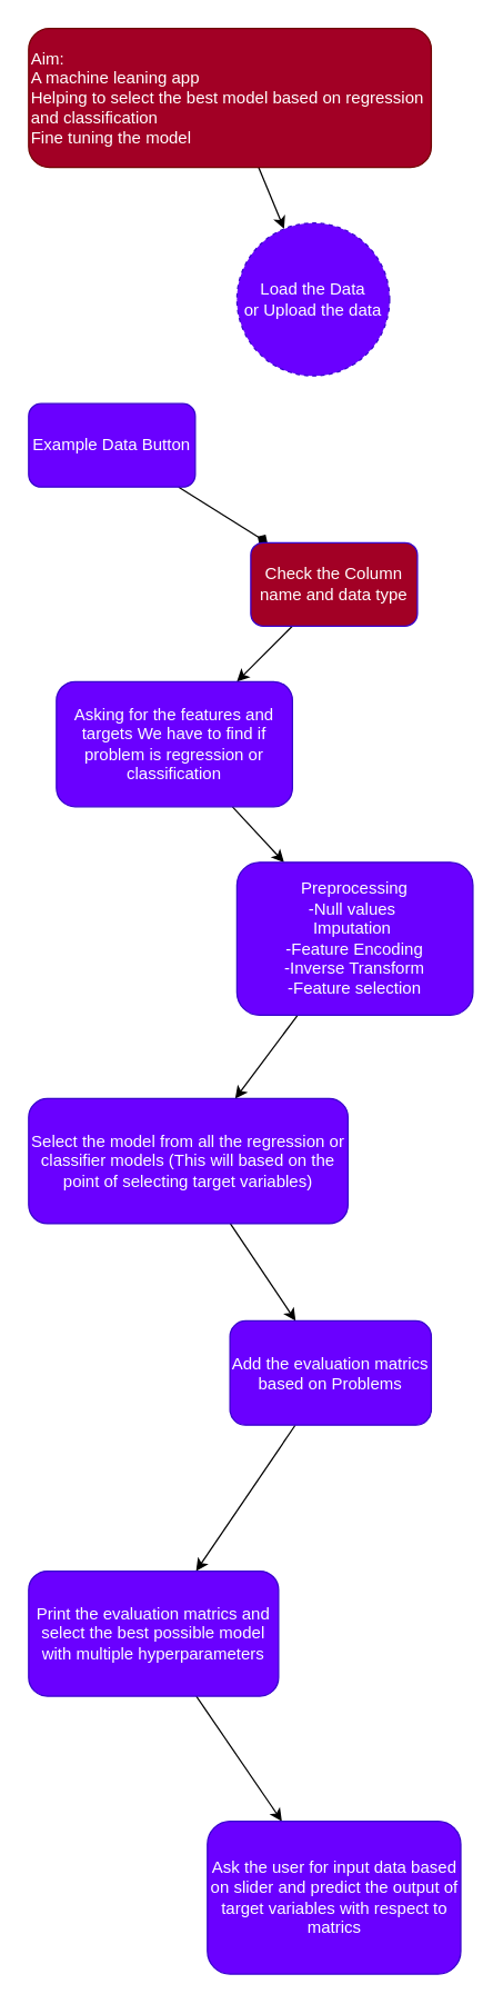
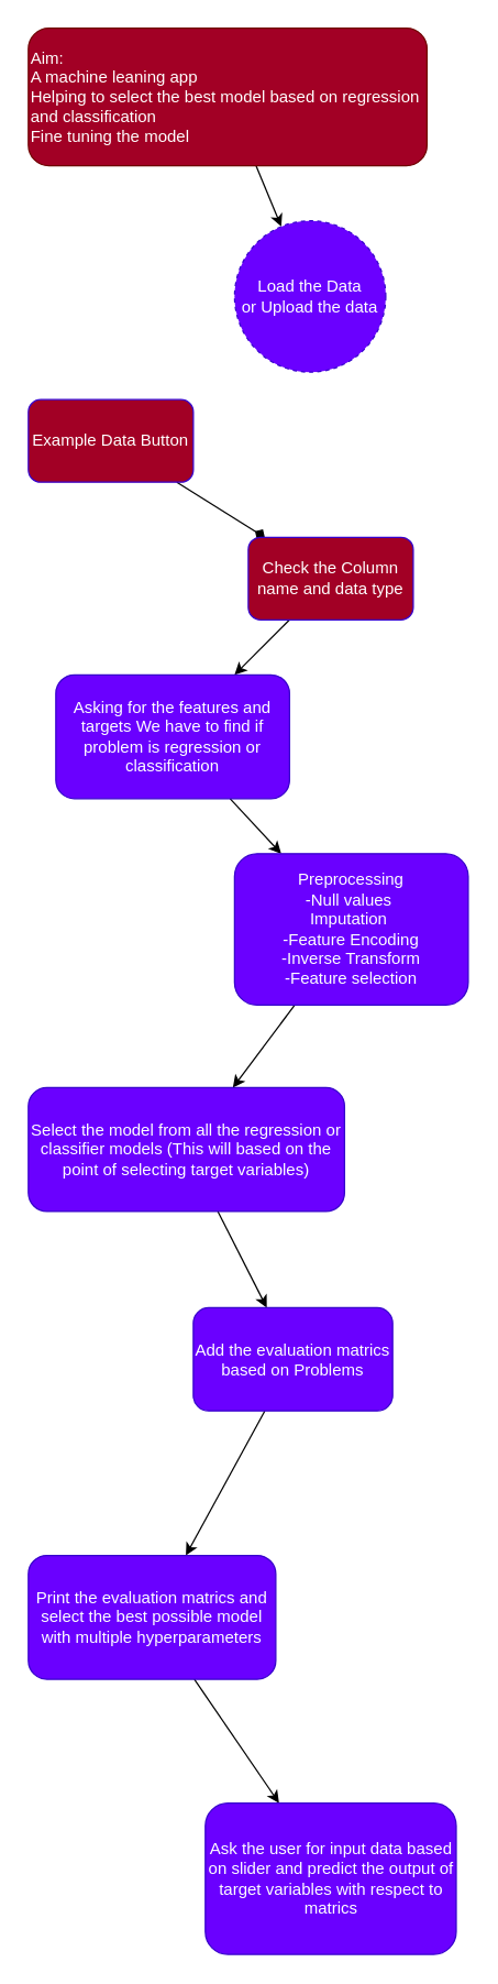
  <mxCell id="0" />
  <mxCell id="1" parent="0" />
  <mxCell id="2" value="" style="edgeStyle=none;html=1;" edge="1" parent="1" source="3" target="4"><mxGeometry relative="1" as="geometry" /></mxCell>
  <mxCell id="3" value="Aim:&lt;br&gt;A machine leaning app&lt;br&gt;Helping to select the best model based on regression and classification&amp;nbsp;&lt;br&gt;&lt;div style=&quot;&quot;&gt;&lt;span style=&quot;background-color: initial;&quot;&gt;Fine tuning the model&lt;/span&gt;&lt;/div&gt;" style="rounded=1;whiteSpace=wrap;html=1;align=left;fillColor=#a20025;fontColor=#ffffff;strokeColor=#6F0000;" vertex="1" parent="1"><mxGeometry x="20" y="20" width="290" height="100" as="geometry" /></mxCell>
  <mxCell id="4" value="Load the Data&lt;br&gt;or Upload the data" style="ellipse;whiteSpace=wrap;html=1;align=center;fillColor=#6a00ff;strokeColor=#3700CC;fontColor=#ffffff;rounded=1;dashed=1;" vertex="1" parent="1"><mxGeometry x="170" y="160" width="110" height="110" as="geometry" /></mxCell>
  <mxCell id="5" value="" style="edgeStyle=none;html=1;endArrow=diamond;" edge="1" parent="1" source="6" target="8"><mxGeometry relative="1" as="geometry" /></mxCell>
- <mxCell id="6" value="Example Data Button" style="rounded=1;whiteSpace=wrap;html=1;align=center;fillColor=#6a00ff;strokeColor=#3700CC;fontColor=#ffffff;" vertex="1" parent="1"><mxGeometry x="20" y="290" width="120" height="60" as="geometry" /></mxCell>
+ <mxCell id="6" value="Example Data Button" style="rounded=1;whiteSpace=wrap;html=1;align=center;fillColor=#a20025;strokeColor=#3700CC;fontColor=#ffffff;" vertex="1" parent="1"><mxGeometry x="20" y="290" width="120" height="60" as="geometry" /></mxCell>
  <mxCell id="7" value="" style="edgeStyle=none;html=1;" edge="1" parent="1" source="8" target="10"><mxGeometry relative="1" as="geometry" /></mxCell>
  <mxCell id="8" value="Check the Column name and data type" style="whiteSpace=wrap;html=1;align=center;fillColor=#a20025;strokeColor=#3700CC;fontColor=#ffffff;rounded=1;" vertex="1" parent="1"><mxGeometry x="180" y="390" width="120" height="60" as="geometry" /></mxCell>
  <mxCell id="9" value="" style="edgeStyle=none;html=1;" edge="1" parent="1" source="10" target="12"><mxGeometry relative="1" as="geometry" /></mxCell>
  <mxCell id="10" value="Asking for the features and targets We have to find if problem is regression or classification" style="whiteSpace=wrap;html=1;align=center;fillColor=#6a00ff;strokeColor=#3700CC;fontColor=#ffffff;rounded=1;" vertex="1" parent="1"><mxGeometry x="40" y="490" width="170" height="90" as="geometry" /></mxCell>
  <mxCell id="11" value="" style="edgeStyle=none;html=1;" edge="1" parent="1" source="12" target="14"><mxGeometry relative="1" as="geometry" /></mxCell>
  <mxCell id="12" value="Preprocessing&lt;br&gt;-Null values&amp;nbsp;&lt;br&gt;Imputation&amp;nbsp;&lt;br&gt;-Feature Encoding&lt;br&gt;-Inverse Transform&lt;br&gt;-Feature selection" style="whiteSpace=wrap;html=1;fillColor=#6a00ff;strokeColor=#3700CC;fontColor=#ffffff;rounded=1;" vertex="1" parent="1"><mxGeometry x="170" y="620" width="170" height="110" as="geometry" /></mxCell>
  <mxCell id="13" value="" style="edgeStyle=none;html=1;" edge="1" parent="1" source="14" target="16"><mxGeometry relative="1" as="geometry" /></mxCell>
  <mxCell id="14" value="Select the model from all the regression or classifier models (This will based on the point of selecting target variables)" style="whiteSpace=wrap;html=1;fillColor=#6a00ff;strokeColor=#3700CC;fontColor=#ffffff;rounded=1;" vertex="1" parent="1"><mxGeometry x="20" y="790" width="230" height="90" as="geometry" /></mxCell>
  <mxCell id="15" value="" style="edgeStyle=none;html=1;" edge="1" parent="1" source="16" target="18"><mxGeometry relative="1" as="geometry" /></mxCell>
- <mxCell id="16" value="Add the evaluation matrics based on Problems" style="whiteSpace=wrap;html=1;fillColor=#6a00ff;strokeColor=#3700CC;fontColor=#ffffff;rounded=1;" vertex="1" parent="1"><mxGeometry x="165" y="950" width="145" height="75" as="geometry" /></mxCell>
+ <mxCell id="16" value="Add the evaluation matrics based on Problems" style="whiteSpace=wrap;html=1;fillColor=#6a00ff;strokeColor=#3700CC;fontColor=#ffffff;rounded=1;" vertex="1" parent="1"><mxGeometry x="140" y="950" width="145" height="75" as="geometry" /></mxCell>
  <mxCell id="17" value="" style="edgeStyle=none;html=1;" edge="1" parent="1" source="18" target="19"><mxGeometry relative="1" as="geometry" /></mxCell>
  <mxCell id="18" value="Print the evaluation matrics and select the best possible model with multiple hyperparameters" style="whiteSpace=wrap;html=1;fillColor=#6a00ff;strokeColor=#3700CC;fontColor=#ffffff;rounded=1;" vertex="1" parent="1"><mxGeometry x="20" y="1130" width="180" height="90" as="geometry" /></mxCell>
  <mxCell id="19" value="Ask the user for input data based on slider and predict the output of target variables with respect to matrics" style="whiteSpace=wrap;html=1;fillColor=#6a00ff;strokeColor=#3700CC;fontColor=#ffffff;rounded=1;" vertex="1" parent="1"><mxGeometry x="148.75" y="1310" width="182.5" height="110" as="geometry" /></mxCell>
